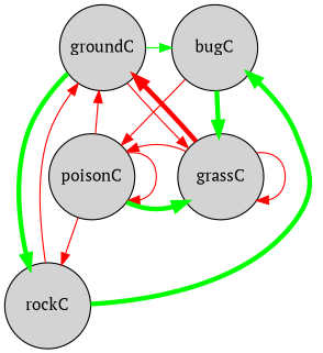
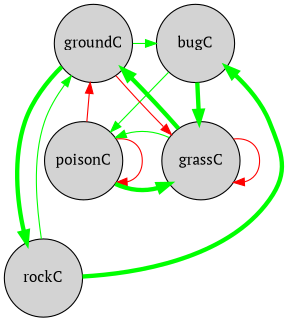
  digraph {
    fontname="PT Serif"
    node [fixedsize=true fontname="PT Serif" shape=circle style=filled]
    edge [color=red fontname="PT Serif"]
    bugC [height=1 width=1]
    groundC [height=1 width=1]
    poisonC [height=1 width=1]
    grassC [height=1 width=1]
    rockC [height=1 width=1]
    subgraph sub_1 {
      rank=same
      bugC
      groundC
    }
    subgraph sub_2 {
      rank=same
      poisonC
      grassC
    }
    subgraph sub_3 {
      rank=same
      rockC
    }
-   bugC -> poisonC
+   bugC -> poisonC [color=green]
    bugC -> grassC [color=green penwidth=4]
    groundC -> bugC [color=green]
    groundC -> grassC
    groundC -> rockC [color=green penwidth=4]
    poisonC -> groundC
    poisonC -> poisonC
    poisonC -> grassC [color=green penwidth=4]
-   poisonC -> rockC
-   grassC -> groundC [penwidth=4]
-   grassC -> poisonC
+   grassC -> groundC [color=green penwidth=4]
+   grassC -> poisonC [color=green]
    grassC -> grassC
    rockC -> bugC [color=green penwidth=4]
-   rockC -> groundC
+   rockC -> groundC [color=green]
  }
